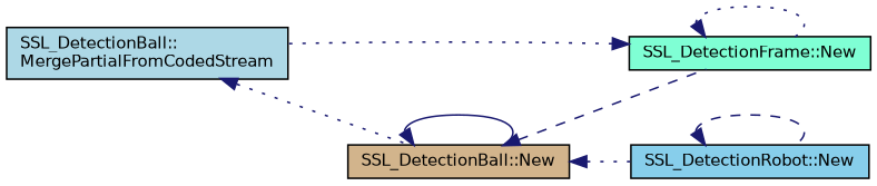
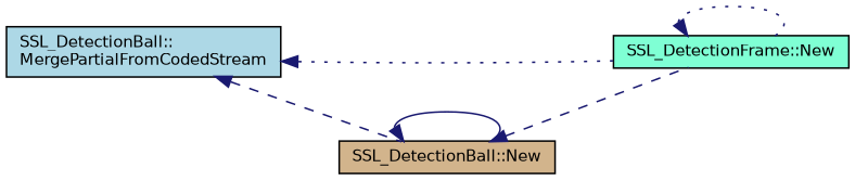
  digraph {
    rankdir=LR
    node [color=black fontname=Helvetica fontsize=10 shape=record style=filled]
    edge [color=midnightblue dir=back fontname=Helvetica fontsize=10 labelfontname=Helvetica labelfontsize=10 style=dashed]
    n1 [fillcolor=lightblue fontcolor=black height=0.2 label="SSL_DetectionBall::\lMergePartialFromCodedStream" width=0.4]
    n2 [fillcolor=tan height=0.2 label="SSL_DetectionBall::New" width=0.4]
    n3 [fillcolor=aquamarine height=0.2 label="SSL_DetectionFrame::New" width=0.4]
-   n4 [fillcolor=skyblue height=0.2 label="SSL_DetectionRobot::New" width=0.4]
-   n1 -> n2 [style=dotted]
-   n3 -> n1 [style=dotted]
+   n1 -> n2
+   n1 -> n3 [style=dotted]
    n2 -> n2 [style=solid]
    n2 -> n3
-   n2 -> n4 [style=dotted]
    n3 -> n3 [style=dotted]
-   n4 -> n4
  }
